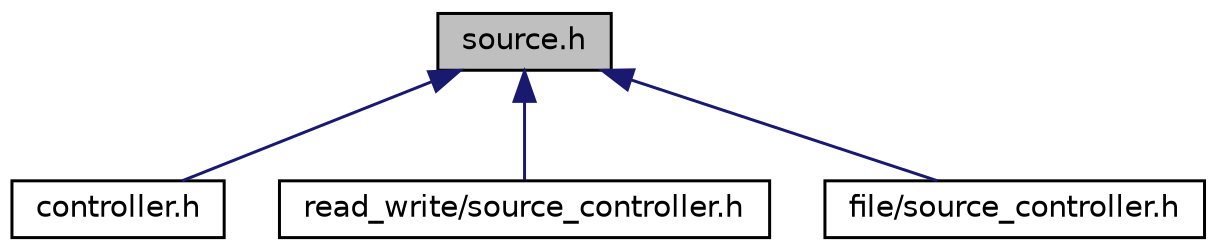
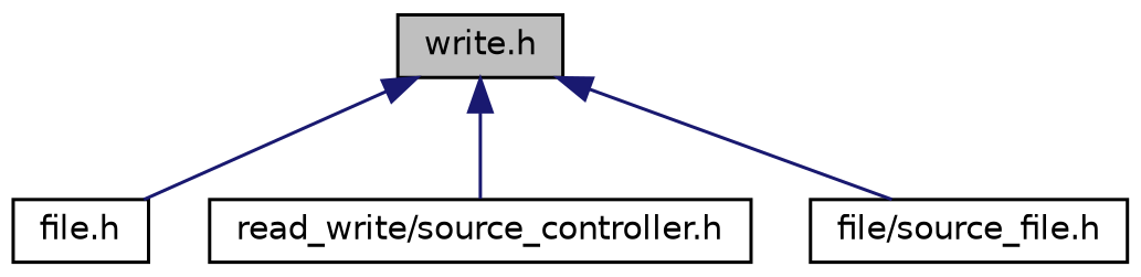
  digraph {
    fontname="DejaVu Sans"
    node [color=black fillcolor=white fontname="DejaVu Sans" fontsize=10 shape=record style=filled]
    edge [color=midnightblue dir=back fontname="DejaVu Sans" fontsize=10 labelfontname=Helvetica labelfontsize=10 style=solid]
-   n1 [fillcolor=grey75 fontcolor=black height=0.2 label="source.h" width=0.4]
-   n2 [height=0.2 label="controller.h" width=0.4]
+   n1 [fillcolor=grey75 fontcolor=black height=0.2 label="write.h" width=0.4]
+   n2 [height=0.2 label="file.h" width=0.4]
    n3 [height=0.2 label="read_write/source_controller.h" width=0.4]
-   n4 [height=0.2 label="file/source_controller.h" width=0.4]
+   n4 [height=0.2 label="file/source_file.h" width=0.4]
    n1 -> n2
    n1 -> n3
    n1 -> n4
  }
